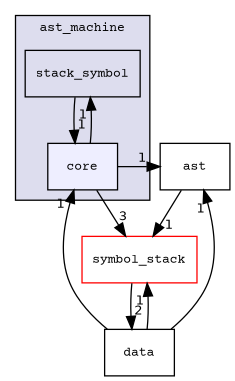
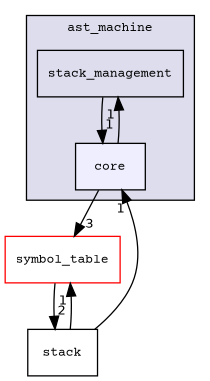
  digraph {
    compound=true
    fontname="Courier Prime"
    node [fontname="Courier Prime" fontsize=10 shape=box]
    edge [fontname="Courier Prime" headlabel=1 labeldistance=1.5 labelfontname=Helvetica labelfontsize=10]
-   n1 [label=stack_symbol]
+   n1 [label=stack_management]
    n2 [fillcolor="#eeeeff" label=core pencolor=black style=filled]
-   n3 [label=ast]
-   n4 [color=red fillcolor=white label=symbol_stack style=filled]
-   n5 [label=data]
+   n4 [color=red fillcolor=white label=symbol_table style=filled]
+   n5 [label=stack]
    subgraph cluster_1 {
      bgcolor="#ddddee"
      fontsize=10
      label=ast_machine
      pencolor=black
      n1
      n2
    }
    n1 -> n2
    n2 -> n1
-   n2 -> n3
    n2 -> n4 [headlabel=3]
-   n3 -> n4
    n4 -> n5 [headlabel=2]
    n5 -> n2
-   n5 -> n3
    n5 -> n4
  }
